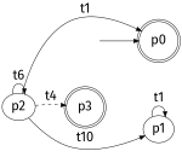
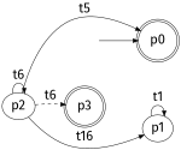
  digraph {
    fontname="Fira Sans"
    labeljust=l
    nojustify=true
    rankdir=LR
    node [fontname="Fira Sans" fontsize=25]
    edge [fontname="Fira Sans" fontsize=25]
    I0 [style=invis width=0]
    n2 [label=p0 shape=doublecircle]
    n3 [label=p1]
    n4 [label=p2]
    n5 [label=p3 shape=doublecircle]
    I0 -> n2
    n3 -> n3 [label=t1]
-   n4 -> n2 [label=t1]
-   n4 -> n3 [label=t10]
+   n4 -> n2 [label=t5]
+   n4 -> n3 [label=t16]
    n4 -> n4 [label=t6]
-   n4 -> n5 [label=t4 style=dashed]
+   n4 -> n5 [label=t6 style=dashed]
    n5 -> n2 [label=t8 style=invis]
    n5 -> n3 [label=t11 style=invis]
    n5 -> n4 [label=t7 style=invis]
    n5 -> n5 [label=t9 style=invis]
  }
